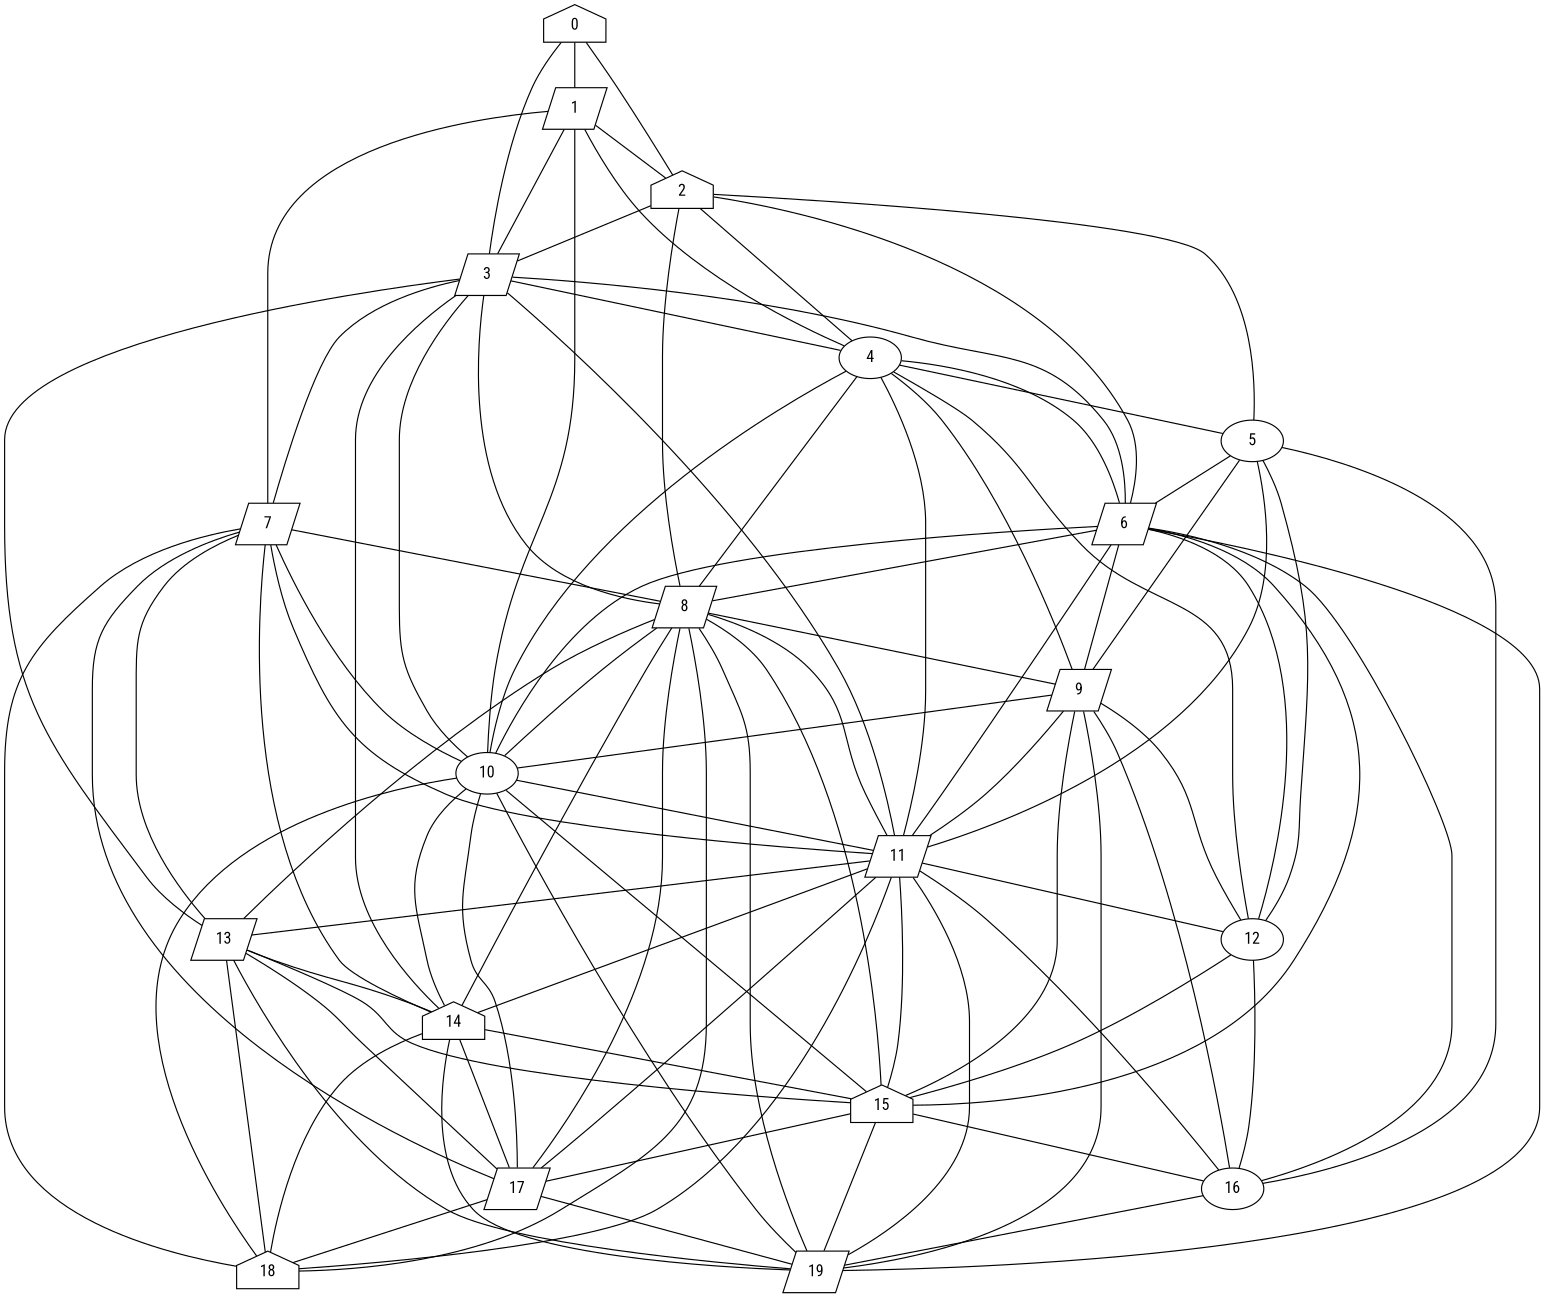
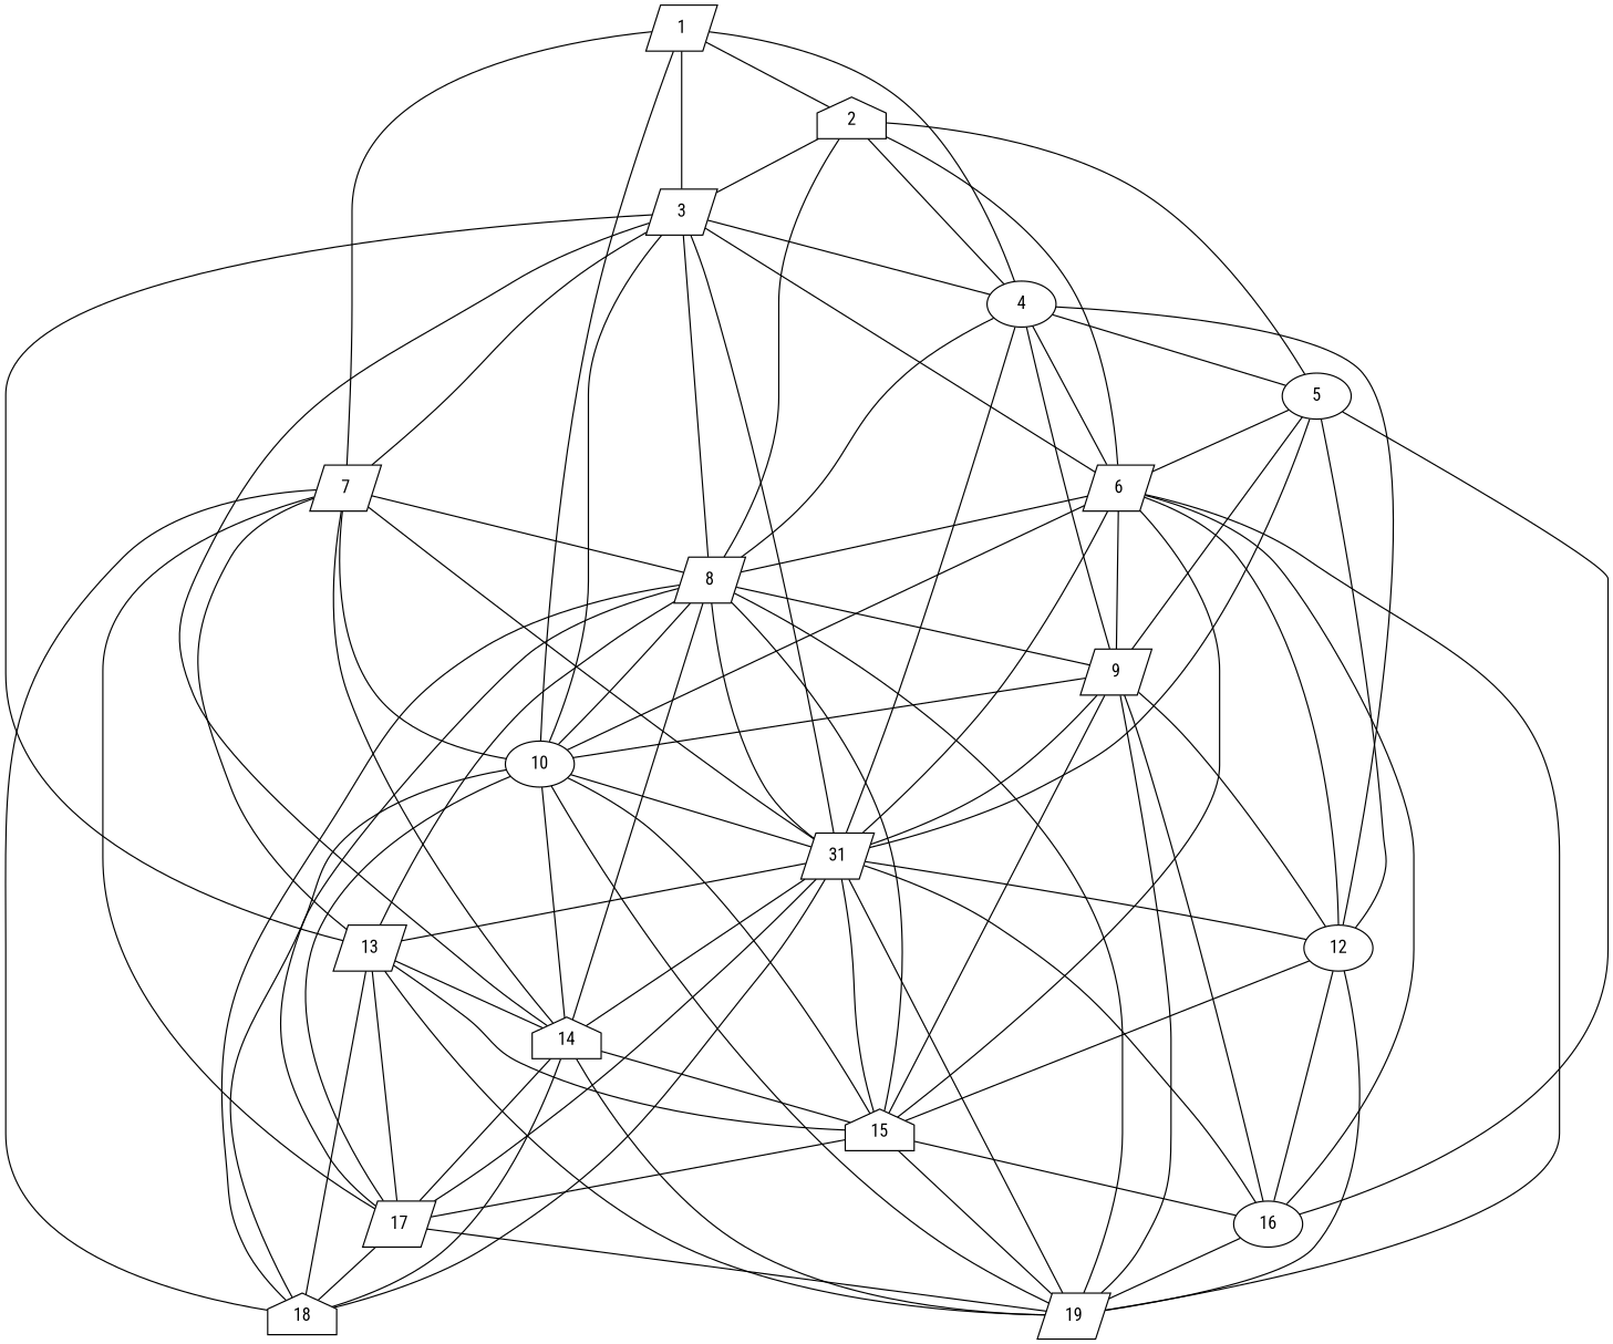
  graph {
    fontname="Roboto Condensed"
    node [fontname="Roboto Condensed" shape=parallelogram]
    edge [fontname="Roboto Condensed"]
-   0 [shape=house x=0.0541655627821128 y=0.855792719408985]
    1 [x=0.172443932281257 y=0.709198205090322]
    2 [shape=house x=0.238097849762776 y=0.419572410028931]
    3 [x=0.346732780839982 y=0.691422635802086]
    4 [shape=ellipse x=0.403336523394706 y=0.352421640252658]
    7 [x=0.59138518846909 y=0.951125266021491]
    5 [shape=ellipse x=0.501704778546352 y=0.13776423196155]
    6 [x=0.517287281214782 y=0.312174404276719]
    8 [x=0.672692403769511 y=0.650362365067256]
    10 [shape=ellipse x=0.724961557884348 y=0.64443685663309]
-   11 [x=0.748839570707557 y=0.511125554655692]
+   11 [x=0.748839570707557 y=0.511125554655692 label=31]
    13 [x=0.81956414666191 y=0.754722439702358]
    14 [shape=house x=0.822222374701691 y=0.723989046752201]
    9 [x=0.724526385082917 y=0.193792910453522]
    12 [shape=ellipse x=0.770564287543312 y=0.0523930491280034]
    17 [x=0.970317302209164 y=0.757836539110058]
    18 [shape=house x=0.975383533555825 y=0.951250292875032]
    16 [shape=ellipse x=0.962331402806527 y=0.16667603853833]
    15 [shape=house x=0.906910558846864 y=0.434224787237841]
    19 [x=0.983552344129032 y=0.333264282811203]
-   0 -- 1
-   0 -- 2
-   0 -- 3
    1 -- 2
    1 -- 3
    1 -- 4
    1 -- 7
    2 -- 3
    2 -- 4
    2 -- 5
    2 -- 6
    2 -- 8
    3 -- 4
    3 -- 7
    3 -- 6
    3 -- 8
    3 -- 10
    3 -- 11
    3 -- 13
    3 -- 14
    4 -- 5
    4 -- 6
    4 -- 8
-   4 -- 10
    4 -- 11
    4 -- 9
    4 -- 12
    7 -- 8
    7 -- 10
    7 -- 11
    7 -- 13
    7 -- 14
    7 -- 17
    7 -- 18
    5 -- 6
    5 -- 11
    5 -- 9
    5 -- 12
    5 -- 16
    6 -- 8
    6 -- 10
    6 -- 11
    6 -- 9
    6 -- 12
    6 -- 16
    6 -- 15
    6 -- 19
    8 -- 10
    8 -- 11
    8 -- 13
    8 -- 14
    8 -- 9
    8 -- 17
    8 -- 18
    8 -- 15
    8 -- 19
    10 -- 1
    10 -- 11
    10 -- 14
    10 -- 17
    10 -- 18
    10 -- 15
    10 -- 19
    11 -- 13
    11 -- 14
    11 -- 12
    11 -- 17
    11 -- 18
    11 -- 16
    11 -- 15
    11 -- 19
    13 -- 14
    13 -- 17
    13 -- 18
    13 -- 15
    13 -- 19
    14 -- 17
    14 -- 18
    14 -- 15
    14 -- 19
    9 -- 10
    9 -- 11
    9 -- 12
    9 -- 16
    9 -- 15
    9 -- 19
    12 -- 16
    12 -- 15
+   12 -- 19
    17 -- 18
    17 -- 19
    16 -- 19
    15 -- 17
    15 -- 16
    15 -- 19
  }
